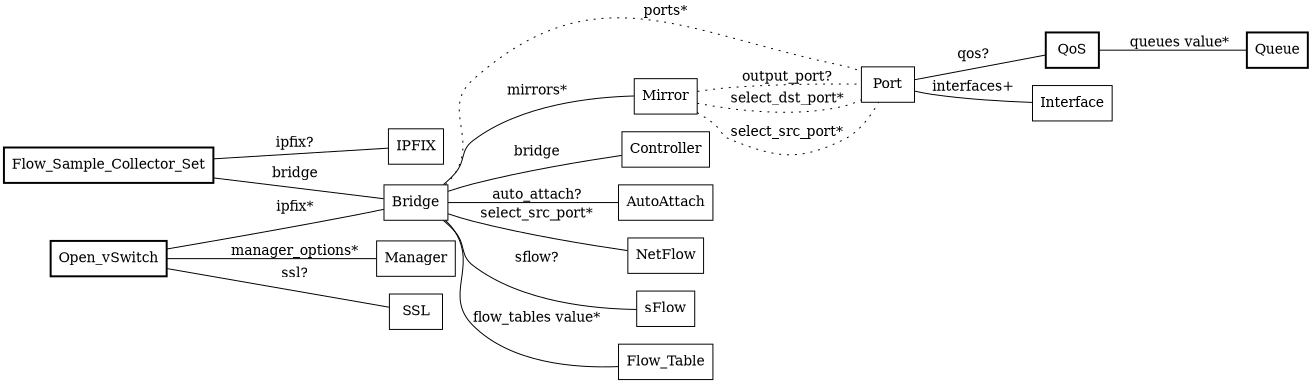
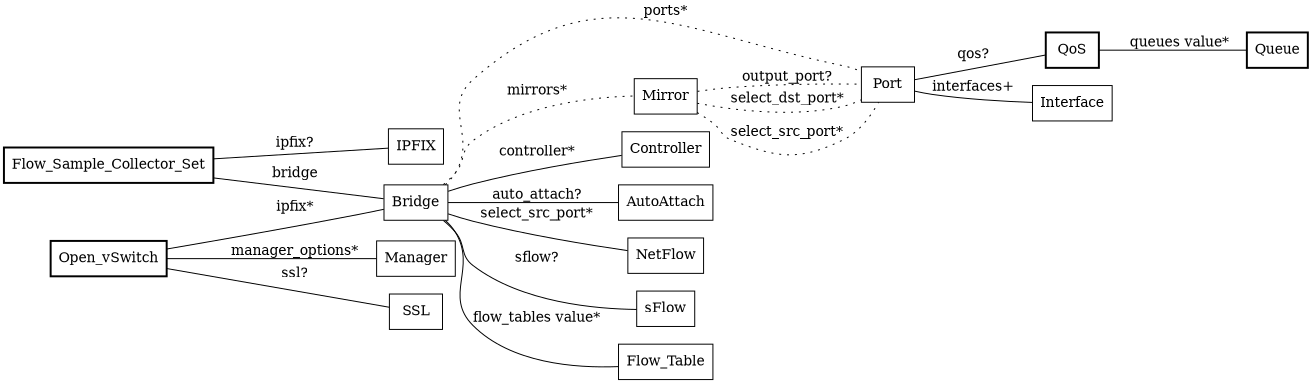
  digraph {
    rankdir=LR
    node [shape=box]
    edge [arrowhead=none arrowtail=none dir=none]
    Bridge
    Mirror
    Controller
    AutoAttach
    NetFlow
    sFlow
    Flow_Table
    Port
    QoS [style=bold]
    Interface
    Queue [style=bold]
    Flow_Sample_Collector_Set [style=bold]
    IPFIX
    Open_vSwitch [style=bold]
    SSL
    Manager
-   Bridge -> Mirror [label="mirrors*"]
-   Bridge -> Controller [label=bridge]
+   Bridge -> Mirror [label="mirrors*" style=dotted]
+   Bridge -> Controller [label="controller*"]
    Bridge -> AutoAttach [label="auto_attach?"]
    Bridge -> NetFlow [label="select_src_port*"]
    Bridge -> sFlow [label="sflow?"]
    Bridge -> Flow_Table [label="flow_tables value*"]
    Bridge -> Port [label="ports*" style=dotted]
    Mirror -> Port [label="select_src_port*" style=dotted]
    Mirror -> Port [label="output_port?" style=dotted]
    Mirror -> Port [label="select_dst_port*" style=dotted]
    Port -> QoS [label="qos?"]
    Port -> Interface [label="interfaces+"]
    QoS -> Queue [label="queues value*"]
    Flow_Sample_Collector_Set -> Bridge [label=bridge]
    Flow_Sample_Collector_Set -> IPFIX [label="ipfix?"]
    Open_vSwitch -> Bridge [label="ipfix*"]
    Open_vSwitch -> SSL [label="ssl?"]
    Open_vSwitch -> Manager [label="manager_options*"]
  }
